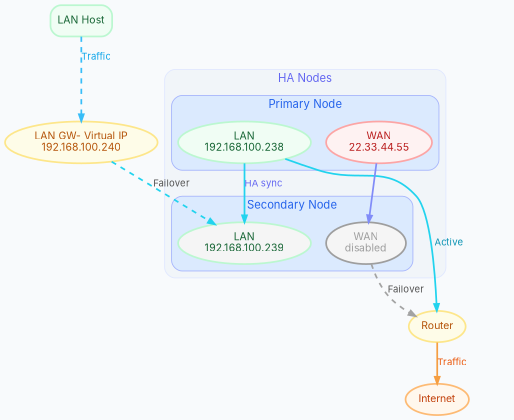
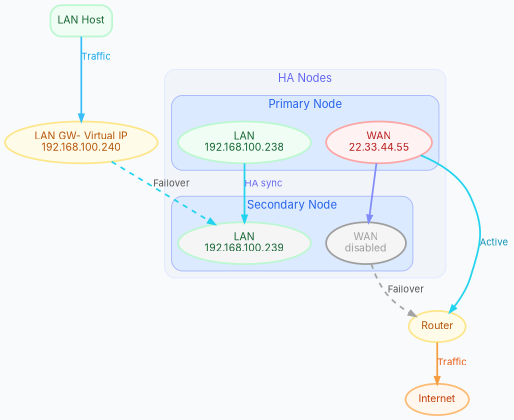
  digraph {
    bgcolor="#f8fafc"
    fontname=Inter
    fontsize=12
    rankdir=TB
    node [color="#bbf7d0" fillcolor="#f0fdf4" fontcolor="#166534" fontname=Inter fontsize=12 penwidth=2 shape=ellipse style="filled,rounded"]
    edge [arrowsize=0.8 color="#22d3ee" fontcolor="#6366f1" fontname=Inter fontsize=11 penwidth=2]
    n1 [label="LAN Host" shape=box]
    n2 [label="LAN\n192.168.100.238"]
    n3 [color="#fca5a5" fillcolor="#fef2f2" fontcolor="#b91c1c" label="WAN\n22.33.44.55"]
    n4 [fillcolor="#f5f5f5" label="LAN\n192.168.100.239"]
    n5 [color="#9e9e9e" fillcolor="#f5f5f5" fontcolor="#9e9e9e" label="WAN\ndisabled"]
    n6 [color="#fde68a" fillcolor="#fefce8" fontcolor="#b45309" label="LAN GW- Virtual IP\n192.168.100.240"]
    n7 [color="#fde68a" fillcolor="#fefce8" fontcolor="#b45309" label=Router]
    n8 [color="#fdba74" fillcolor="#fff7ed" fontcolor="#c2410c" label=Internet]
    subgraph sub_1 {
      rank=source
      n1
    }
    subgraph cluster_2 {
      color="#e0e7ff"
      fillcolor="#f1f5f9"
      fontcolor="#6366f1"
      fontsize=13
      label="HA Nodes"
      style="filled,rounded"
      subgraph sub_3 {
        color="#e0e7ff"
        fillcolor="#f1f5f9"
        fontcolor="#6366f1"
        fontsize=13
        label="HA Nodes"
        rank=2
        style="filled,rounded"
        n2
        n3
        n4
        n5
      }
      subgraph cluster_4 {
        color="#a5b4fc"
        fillcolor="#dbeafe"
        fontcolor="#2563eb"
        fontsize=13
        label="Primary Node"
        style="filled,rounded"
        n2
        n3
      }
      subgraph cluster_5 {
        color="#a5b4fc"
        fillcolor="#dbeafe"
        fontcolor="#2563eb"
        fontsize=13
        label="Secondary Node"
        style="filled,rounded"
        n4
        n5
      }
    }
    subgraph sub_6 {
      rank=1
      n6
    }
    subgraph sub_7 {
      rank=3
      n7
    }
    subgraph sub_8 {
      rank=sink
      n8
    }
-   n1 -> n6 [color="#38bdf8" fontcolor="#0ea5e9" label=Traffic style=dashed]
+   n1 -> n6 [color="#38bdf8" fontcolor="#0ea5e9" label=Traffic]
    n2 -> n4 [label="HA sync"]
    n3 -> n5 [color="#818cf8"]
-   n2 -> n7 [fontcolor="#0891b2" label=Active]
+   n3 -> n7 [fontcolor="#0891b2" label=Active]
    n5 -> n7 [color="#a3a3a3" fontcolor="#525252" label=Failover style=dashed]
    n6 -> n4 [fontcolor="#525252" label=Failover style=dashed]
    n7 -> n8 [color="#f59e42" fontcolor="#ea580c" label=Traffic]
  }
